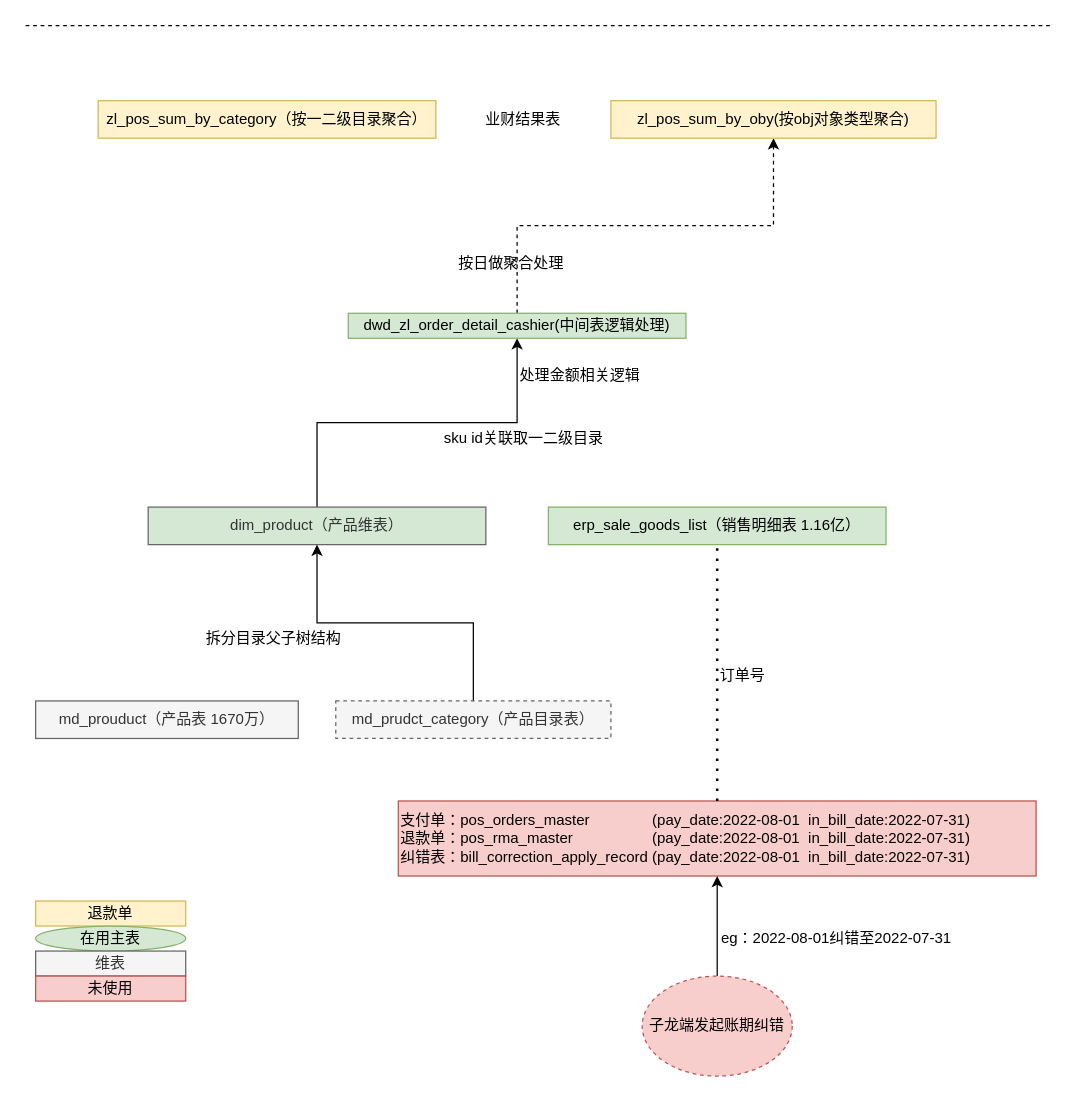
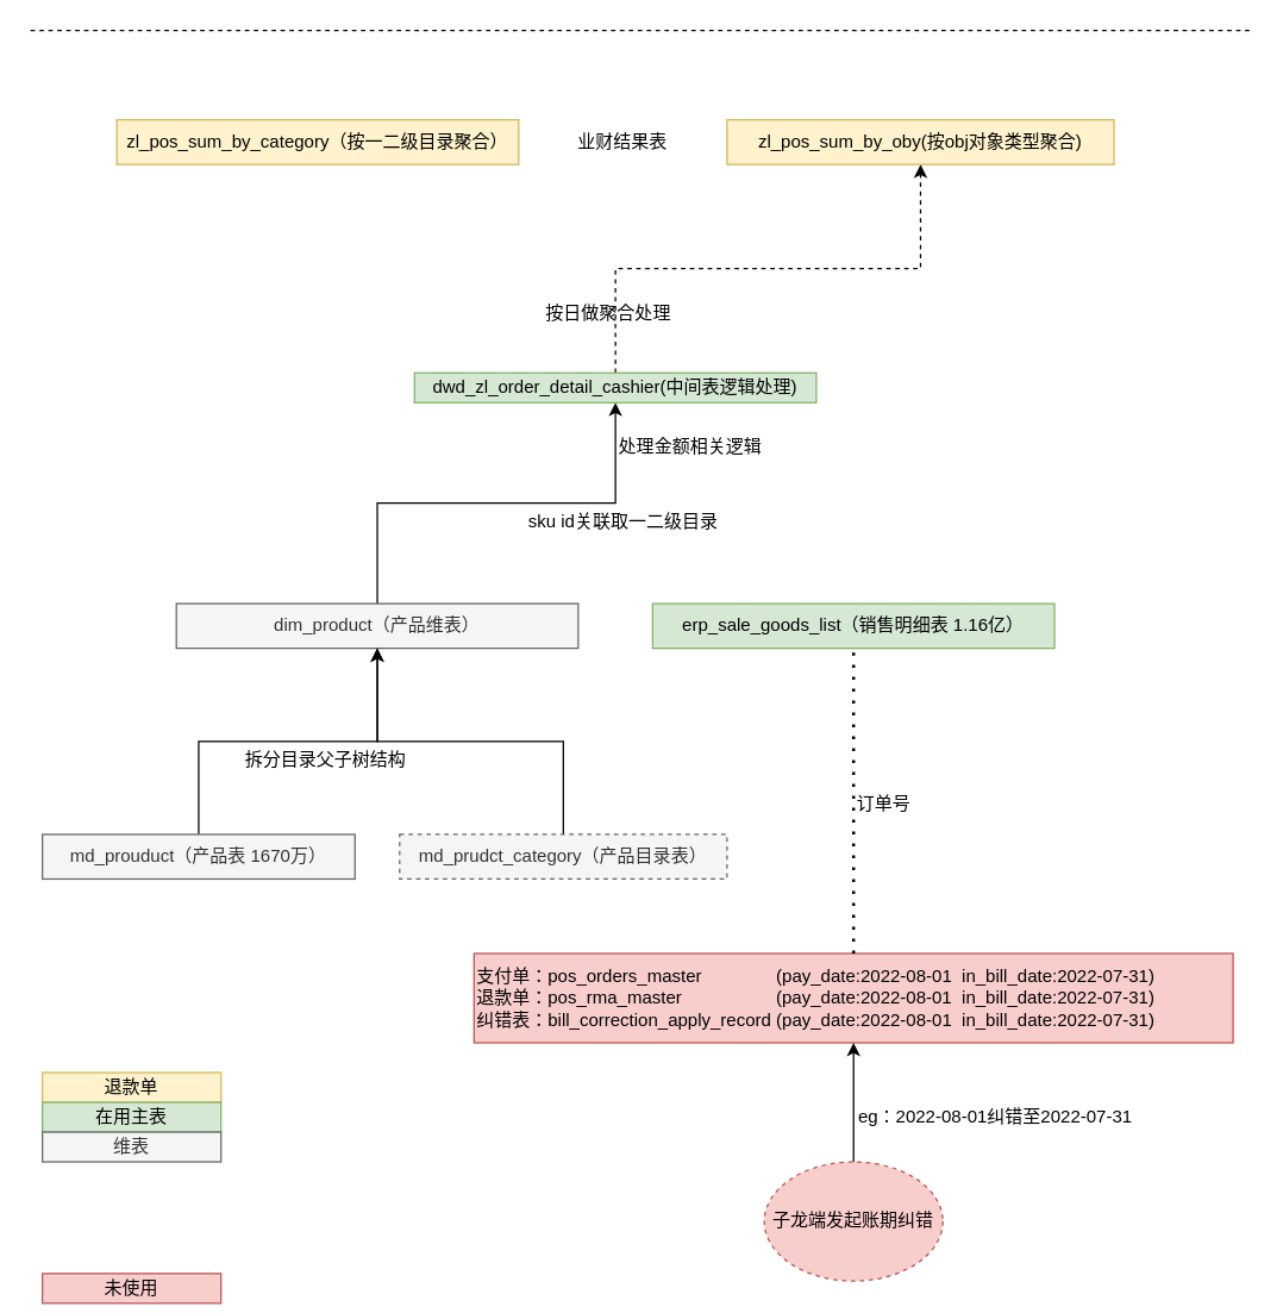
  <mxCell id="0" />
  <mxCell id="1" parent="0" />
  <mxCell id="2" style="edgeStyle=orthogonalEdgeStyle;rounded=0;orthogonalLoop=1;jettySize=auto;html=1;entryX=0.5;entryY=1;entryDx=0;entryDy=0;" edge="1" parent="1" source="3" target="5"><mxGeometry relative="1" as="geometry" /></mxCell>
- <mxCell id="3" value="dim_product（产品维表）" style="rounded=0;whiteSpace=wrap;html=1;fillColor=#d5e8d4;strokeColor=#666666;fontColor=#333333;" vertex="1" parent="1"><mxGeometry x="118" y="405" width="270" height="30" as="geometry" /></mxCell>
+ <mxCell id="3" value="dim_product（产品维表）" style="rounded=0;whiteSpace=wrap;html=1;fillColor=#f5f5f5;strokeColor=#666666;fontColor=#333333;" vertex="1" parent="1"><mxGeometry x="118" y="405" width="270" height="30" as="geometry" /></mxCell>
  <mxCell id="4" style="edgeStyle=orthogonalEdgeStyle;rounded=0;orthogonalLoop=1;jettySize=auto;html=1;entryX=0.5;entryY=1;entryDx=0;entryDy=0;dashed=1;" edge="1" parent="1" source="5" target="8"><mxGeometry relative="1" as="geometry"><Array as="points"><mxPoint x="413" y="180" /><mxPoint x="618" y="180" /></Array></mxGeometry></mxCell>
  <mxCell id="5" value="dwd_zl_order_detail_cashier(中间表逻辑处理)" style="rounded=0;whiteSpace=wrap;html=1;fillColor=#d5e8d4;strokeColor=#82b366;" vertex="1" parent="1"><mxGeometry x="278" y="250" width="270" height="20" as="geometry" /></mxCell>
  <mxCell id="6" value="erp_sale_goods_list（销售明细表 1.16亿）" style="rounded=0;whiteSpace=wrap;html=1;fillColor=#d5e8d4;strokeColor=#82b366;" vertex="1" parent="1"><mxGeometry x="438" y="405" width="270" height="30" as="geometry" /></mxCell>
  <mxCell id="7" value="zl_pos_sum_by_category（按一二级目录聚合）" style="rounded=0;whiteSpace=wrap;html=1;fillColor=#fff2cc;strokeColor=#d6b656;" vertex="1" parent="1"><mxGeometry x="78" y="80" width="270" height="30" as="geometry" /></mxCell>
  <mxCell id="8" value="zl_pos_sum_by_oby(按obj对象类型聚合)" style="rounded=0;whiteSpace=wrap;html=1;fillColor=#fff2cc;strokeColor=#d6b656;" vertex="1" parent="1"><mxGeometry x="488" y="80" width="260" height="30" as="geometry" /></mxCell>
  <mxCell id="9" value="sku id关联取一二级目录" style="text;html=1;align=center;verticalAlign=middle;resizable=0;points=[];autosize=1;strokeColor=none;fillColor=none;" vertex="1" parent="1"><mxGeometry x="348" y="340" width="140" height="20" as="geometry" /></mxCell>
+ <mxCell id="10" style="edgeStyle=orthogonalEdgeStyle;rounded=0;orthogonalLoop=1;jettySize=auto;html=1;entryX=0.5;entryY=1;entryDx=0;entryDy=0;" edge="1" parent="1" source="11" target="3"><mxGeometry relative="1" as="geometry" /></mxCell>
  <mxCell id="11" value="md_prouduct（产品表 1670万）" style="rounded=0;whiteSpace=wrap;html=1;fillColor=#f5f5f5;strokeColor=#666666;fontColor=#333333;" vertex="1" parent="1"><mxGeometry x="28" y="560" width="210" height="30" as="geometry" /></mxCell>
  <mxCell id="12" style="edgeStyle=orthogonalEdgeStyle;rounded=0;orthogonalLoop=1;jettySize=auto;html=1;" edge="1" parent="1" source="13" target="3"><mxGeometry relative="1" as="geometry" /></mxCell>
  <mxCell id="13" value="md_prudct_category（产品目录表）" style="rounded=0;whiteSpace=wrap;html=1;fillColor=#f5f5f5;strokeColor=#666666;fontColor=#333333;dashed=1;" vertex="1" parent="1"><mxGeometry x="268" y="560" width="220" height="30" as="geometry" /></mxCell>
  <mxCell id="14" value="拆分目录父子树结构" style="text;html=1;align=center;verticalAlign=middle;resizable=0;points=[];autosize=1;strokeColor=none;fillColor=none;" vertex="1" parent="1"><mxGeometry x="158" y="500" width="120" height="20" as="geometry" /></mxCell>
  <mxCell id="15" value="处理金额相关逻辑" style="text;html=1;align=center;verticalAlign=middle;resizable=0;points=[];autosize=1;strokeColor=none;fillColor=none;" vertex="1" parent="1"><mxGeometry x="408" y="290" width="110" height="20" as="geometry" /></mxCell>
  <mxCell id="16" value="按日做聚合处理" style="text;html=1;align=center;verticalAlign=middle;resizable=0;points=[];autosize=1;strokeColor=none;fillColor=none;" vertex="1" parent="1"><mxGeometry x="358" y="200" width="100" height="20" as="geometry" /></mxCell>
  <mxCell id="17" value="支付单：pos_orders_master&amp;nbsp; &amp;nbsp; &amp;nbsp; &amp;nbsp; &amp;nbsp; &amp;nbsp; &amp;nbsp; &amp;nbsp;(pay_date:2022-08-01&amp;nbsp; in_bill_date:2022-07-31)&lt;br&gt;退款单：pos_rma_master&amp;nbsp; &amp;nbsp; &amp;nbsp; &amp;nbsp; &amp;nbsp; &amp;nbsp; &amp;nbsp; &amp;nbsp; &amp;nbsp; &amp;nbsp;(pay_date:2022-08-01&amp;nbsp; in_bill_date:2022-07-31)&lt;br&gt;纠错表：bill_correction_apply_record (pay_date:2022-08-01&amp;nbsp; in_bill_date:2022-07-31)" style="rounded=0;whiteSpace=wrap;html=1;fillColor=#f8cecc;strokeColor=#b85450;align=left;" vertex="1" parent="1"><mxGeometry x="318" y="640" width="510" height="60" as="geometry" /></mxCell>
  <mxCell id="18" style="edgeStyle=orthogonalEdgeStyle;rounded=0;orthogonalLoop=1;jettySize=auto;html=1;entryX=0.5;entryY=1;entryDx=0;entryDy=0;" edge="1" parent="1" source="19" target="17"><mxGeometry relative="1" as="geometry" /></mxCell>
  <mxCell id="19" value="子龙端发起账期纠错" style="ellipse;whiteSpace=wrap;html=1;fillColor=#f8cecc;strokeColor=#b85450;dashed=1;" vertex="1" parent="1"><mxGeometry x="513" y="780" width="120" height="80" as="geometry" /></mxCell>
  <mxCell id="20" value="" style="endArrow=none;dashed=1;html=1;dashPattern=1 3;strokeWidth=2;rounded=0;entryX=0.5;entryY=1;entryDx=0;entryDy=0;exitX=0.5;exitY=0;exitDx=0;exitDy=0;" edge="1" parent="1" source="17" target="6"><mxGeometry width="50" height="50" relative="1" as="geometry"><mxPoint x="358" y="480" as="sourcePoint" /><mxPoint x="408" y="430" as="targetPoint" /></mxGeometry></mxCell>
  <mxCell id="21" value="订单号" style="text;html=1;align=center;verticalAlign=middle;resizable=0;points=[];autosize=1;strokeColor=none;fillColor=none;" vertex="1" parent="1"><mxGeometry x="568" y="530" width="50" height="20" as="geometry" /></mxCell>
  <mxCell id="22" value="eg：2022-08-01纠错至2022-07-31" style="text;html=1;align=center;verticalAlign=middle;resizable=0;points=[];autosize=1;strokeColor=none;fillColor=none;" vertex="1" parent="1"><mxGeometry x="568" y="740" width="200" height="20" as="geometry" /></mxCell>
  <mxCell id="23" value="" style="endArrow=none;dashed=1;html=1;rounded=0;" edge="1" parent="1"><mxGeometry width="50" height="50" relative="1" as="geometry"><mxPoint x="20" y="20" as="sourcePoint" /><mxPoint x="840" y="20" as="targetPoint" /></mxGeometry></mxCell>
  <mxCell id="24" value="业财结果表" style="text;html=1;strokeColor=none;fillColor=none;align=center;verticalAlign=middle;whiteSpace=wrap;rounded=0;" vertex="1" parent="1"><mxGeometry x="375" y="80" width="86" height="30" as="geometry" /></mxCell>
  <mxCell id="25" value="退款单" style="rounded=0;whiteSpace=wrap;html=1;fillColor=#fff2cc;strokeColor=#d6b656;" vertex="1" parent="1"><mxGeometry x="28" y="720" width="120" height="20" as="geometry" /></mxCell>
- <mxCell id="26" value="在用主表" style="ellipse;whiteSpace=wrap;html=1;fillColor=#d5e8d4;strokeColor=#82b366;" vertex="1" parent="1"><mxGeometry x="28" y="740" width="120" height="20" as="geometry" /></mxCell>
+ <mxCell id="26" value="在用主表" style="rounded=0;whiteSpace=wrap;html=1;fillColor=#d5e8d4;strokeColor=#82b366;" vertex="1" parent="1"><mxGeometry x="28" y="740" width="120" height="20" as="geometry" /></mxCell>
  <mxCell id="27" value="维表" style="rounded=0;whiteSpace=wrap;html=1;fillColor=#f5f5f5;fontColor=#333333;strokeColor=#666666;" vertex="1" parent="1"><mxGeometry x="28" y="760" width="120" height="20" as="geometry" /></mxCell>
- <mxCell id="28" value="未使用" style="rounded=0;whiteSpace=wrap;html=1;fillColor=#f8cecc;strokeColor=#b85450;" vertex="1" parent="1"><mxGeometry x="28" y="780" width="120" height="20" as="geometry" /></mxCell>
+ <mxCell id="28" value="未使用" style="rounded=0;whiteSpace=wrap;html=1;fillColor=#f8cecc;strokeColor=#b85450;" vertex="1" parent="1"><mxGeometry x="28" y="855" width="120" height="20" as="geometry" /></mxCell>
